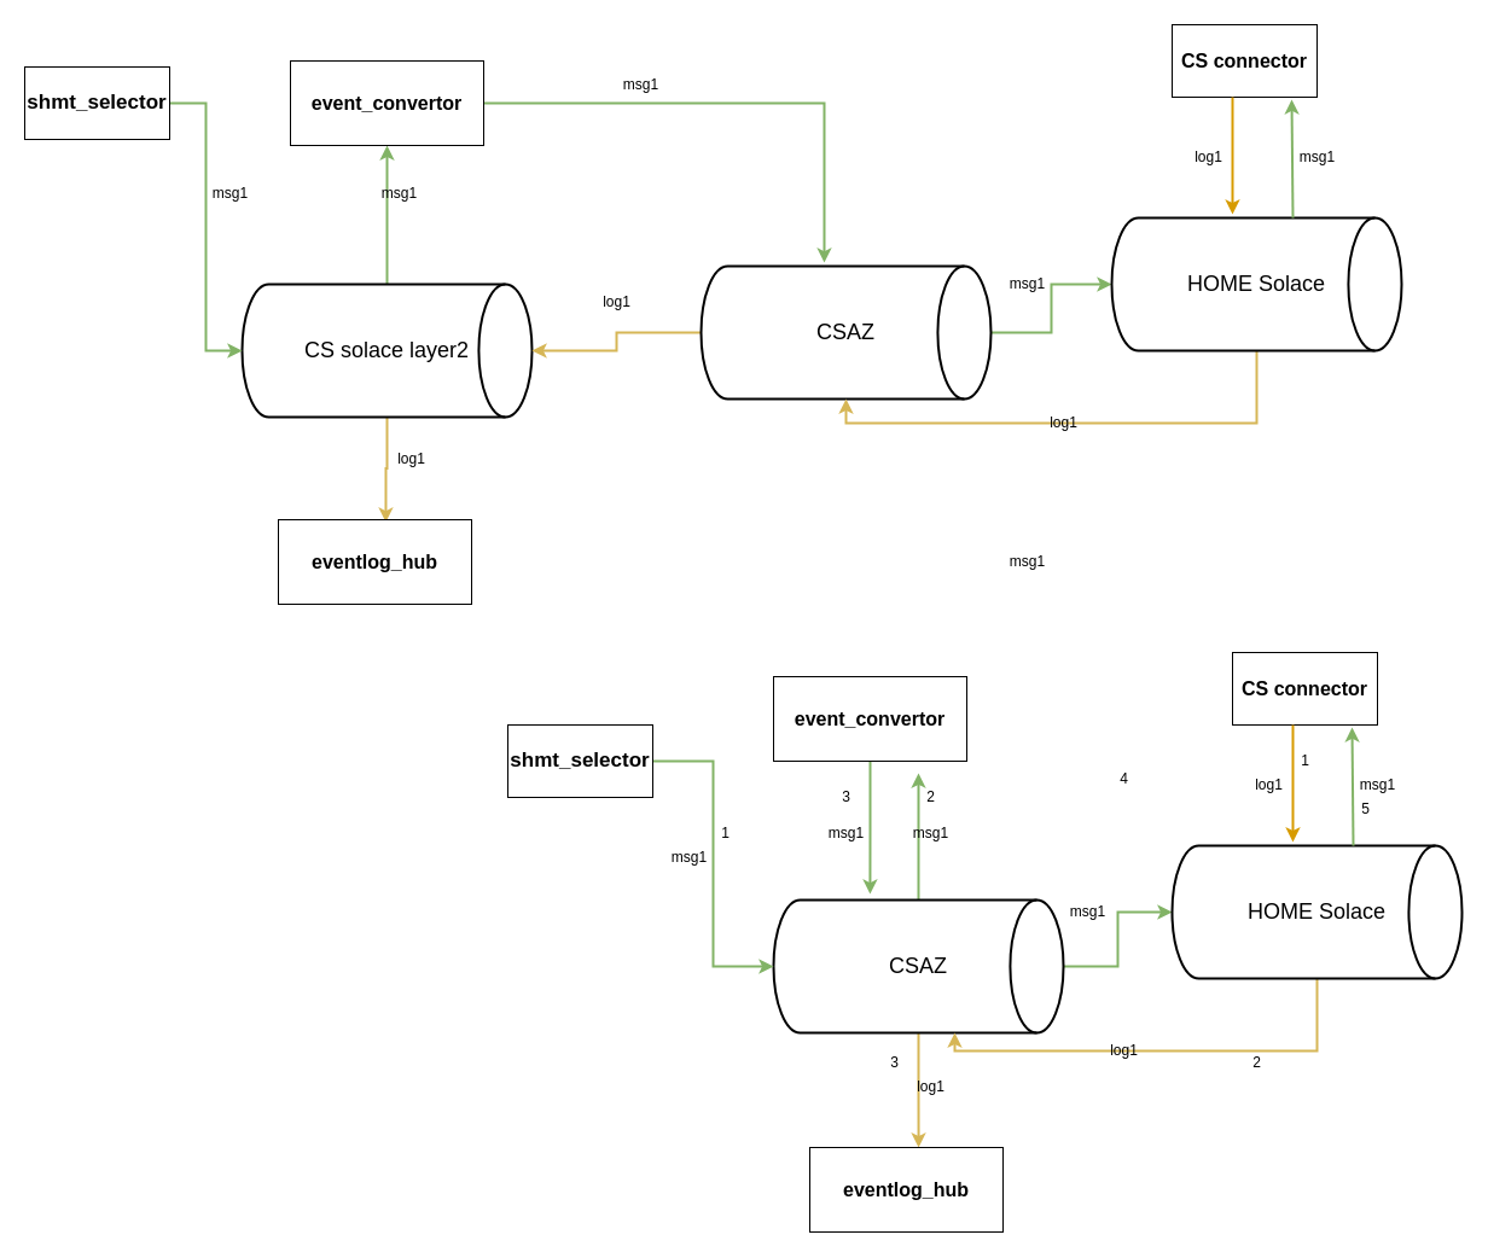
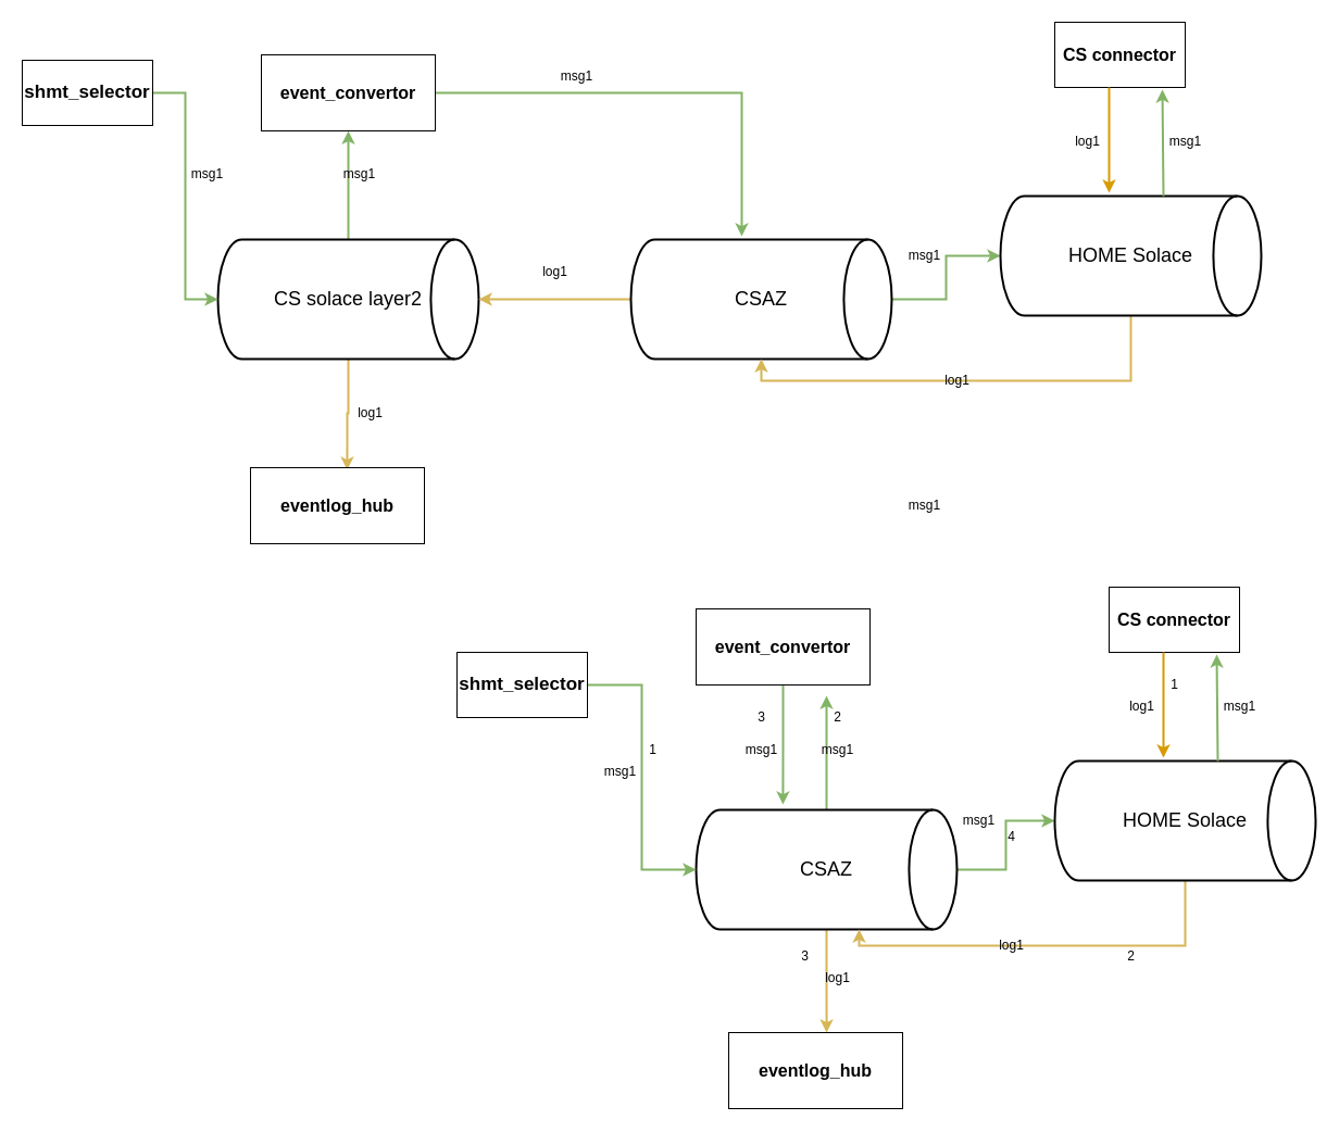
  <mxCell id="0" />
  <mxCell id="1" parent="0" />
  <mxCell id="2" style="edgeStyle=orthogonalEdgeStyle;rounded=0;orthogonalLoop=1;jettySize=auto;html=1;entryX=0.5;entryY=1;entryDx=0;entryDy=0;fillColor=#d5e8d4;strokeColor=#82b366;strokeWidth=2;" edge="1" parent="1" source="4" target="11"><mxGeometry relative="1" as="geometry" /></mxCell>
  <mxCell id="3" style="edgeStyle=orthogonalEdgeStyle;rounded=0;orthogonalLoop=1;jettySize=auto;html=1;entryX=0.556;entryY=0.029;entryDx=0;entryDy=0;entryPerimeter=0;strokeWidth=2;fillColor=#fff2cc;strokeColor=#d6b656;" edge="1" parent="1" source="4" target="12"><mxGeometry relative="1" as="geometry" /></mxCell>
- <mxCell id="4" value="&lt;font style=&quot;font-size: 18px&quot;&gt;CS solace layer2&lt;/font&gt;" style="strokeWidth=2;html=1;shape=mxgraph.flowchart.direct_data;whiteSpace=wrap;" vertex="1" parent="1"><mxGeometry x="200" y="235" width="240" height="110" as="geometry" /></mxCell>
+ <mxCell id="4" value="&lt;font style=&quot;font-size: 18px&quot;&gt;CS solace layer2&lt;/font&gt;" style="strokeWidth=2;html=1;shape=mxgraph.flowchart.direct_data;whiteSpace=wrap;" vertex="1" parent="1"><mxGeometry x="200" y="220" width="240" height="110" as="geometry" /></mxCell>
  <mxCell id="5" style="edgeStyle=orthogonalEdgeStyle;rounded=0;orthogonalLoop=1;jettySize=auto;html=1;entryX=1;entryY=0.5;entryDx=0;entryDy=0;entryPerimeter=0;fillColor=#fff2cc;strokeColor=#d6b656;strokeWidth=2;" edge="1" parent="1" source="7" target="4"><mxGeometry relative="1" as="geometry" /></mxCell>
  <mxCell id="6" style="edgeStyle=orthogonalEdgeStyle;rounded=0;orthogonalLoop=1;jettySize=auto;html=1;entryX=0;entryY=0.5;entryDx=0;entryDy=0;entryPerimeter=0;fillColor=#d5e8d4;strokeColor=#82b366;strokeWidth=2;" edge="1" parent="1" source="7" target="9"><mxGeometry relative="1" as="geometry" /></mxCell>
  <mxCell id="7" value="&lt;font style=&quot;font-size: 18px&quot;&gt;CSAZ&lt;/font&gt;" style="strokeWidth=2;html=1;shape=mxgraph.flowchart.direct_data;whiteSpace=wrap;" vertex="1" parent="1"><mxGeometry x="580" y="220" width="240" height="110" as="geometry" /></mxCell>
  <mxCell id="8" style="edgeStyle=orthogonalEdgeStyle;rounded=0;orthogonalLoop=1;jettySize=auto;html=1;fillColor=#fff2cc;strokeColor=#d6b656;strokeWidth=2;" edge="1" parent="1" source="9" target="7"><mxGeometry relative="1" as="geometry"><Array as="points"><mxPoint x="1040" y="350" /><mxPoint x="700" y="350" /></Array></mxGeometry></mxCell>
  <mxCell id="9" value="&lt;font style=&quot;font-size: 18px&quot;&gt;HOME Solace&lt;/font&gt;" style="strokeWidth=2;html=1;shape=mxgraph.flowchart.direct_data;whiteSpace=wrap;" vertex="1" parent="1"><mxGeometry x="920" y="180" width="240" height="110" as="geometry" /></mxCell>
  <mxCell id="10" style="edgeStyle=orthogonalEdgeStyle;rounded=0;orthogonalLoop=1;jettySize=auto;html=1;entryX=0.425;entryY=-0.027;entryDx=0;entryDy=0;entryPerimeter=0;fillColor=#d5e8d4;strokeColor=#82b366;strokeWidth=2;" edge="1" parent="1" source="11" target="7"><mxGeometry relative="1" as="geometry" /></mxCell>
  <mxCell id="11" value="&lt;font style=&quot;font-size: 16px&quot;&gt;&lt;b&gt;event_convertor&lt;/b&gt;&lt;/font&gt;" style="rounded=0;whiteSpace=wrap;html=1;" vertex="1" parent="1"><mxGeometry x="240" y="50" width="160" height="70" as="geometry" /></mxCell>
  <mxCell id="12" value="&lt;font style=&quot;font-size: 16px&quot;&gt;&lt;b&gt;eventlog_hub&lt;/b&gt;&lt;/font&gt;" style="rounded=0;whiteSpace=wrap;html=1;" vertex="1" parent="1"><mxGeometry x="230" y="430" width="160" height="70" as="geometry" /></mxCell>
  <mxCell id="13" value="msg1" style="text;html=1;align=center;verticalAlign=middle;resizable=0;points=[];autosize=1;" vertex="1" parent="1"><mxGeometry x="310" y="150" width="40" height="20" as="geometry" /></mxCell>
  <mxCell id="14" value="msg1" style="text;html=1;align=center;verticalAlign=middle;resizable=0;points=[];autosize=1;" vertex="1" parent="1"><mxGeometry x="510" y="60" width="40" height="20" as="geometry" /></mxCell>
  <mxCell id="15" value="msg1" style="text;html=1;align=center;verticalAlign=middle;resizable=0;points=[];autosize=1;" vertex="1" parent="1"><mxGeometry x="830" y="225" width="40" height="20" as="geometry" /></mxCell>
  <mxCell id="16" value="&lt;font style=&quot;font-size: 16px&quot;&gt;&lt;b&gt;CS connector&lt;/b&gt;&lt;/font&gt;" style="whiteSpace=wrap;html=1;" vertex="1" parent="1"><mxGeometry x="970" y="20" width="120" height="60" as="geometry" /></mxCell>
  <mxCell id="17" value="msg1" style="text;html=1;align=center;verticalAlign=middle;resizable=0;points=[];autosize=1;" vertex="1" parent="1"><mxGeometry x="1070" y="120" width="40" height="20" as="geometry" /></mxCell>
  <mxCell id="18" value="log1" style="text;html=1;align=center;verticalAlign=middle;resizable=0;points=[];autosize=1;" vertex="1" parent="1"><mxGeometry x="490" y="240" width="40" height="20" as="geometry" /></mxCell>
  <mxCell id="19" value="log1" style="text;html=1;align=center;verticalAlign=middle;resizable=0;points=[];autosize=1;" vertex="1" parent="1"><mxGeometry x="320" y="370" width="40" height="20" as="geometry" /></mxCell>
  <mxCell id="20" value="log1" style="text;html=1;align=center;verticalAlign=middle;resizable=0;points=[];autosize=1;" vertex="1" parent="1"><mxGeometry x="860" y="340" width="40" height="20" as="geometry" /></mxCell>
  <mxCell id="21" style="edgeStyle=orthogonalEdgeStyle;rounded=0;orthogonalLoop=1;jettySize=auto;html=1;endArrow=classic;endFill=1;entryX=0;entryY=0.5;entryDx=0;entryDy=0;entryPerimeter=0;fillColor=#d5e8d4;strokeColor=#82b366;strokeWidth=2;" edge="1" parent="1" source="22" target="4"><mxGeometry relative="1" as="geometry"><mxPoint x="120" y="280" as="targetPoint" /></mxGeometry></mxCell>
  <mxCell id="22" value="&lt;font style=&quot;font-size: 17px&quot;&gt;&lt;b&gt;shmt_selector&lt;/b&gt;&lt;/font&gt;" style="whiteSpace=wrap;html=1;" vertex="1" parent="1"><mxGeometry x="20" y="55" width="120" height="60" as="geometry" /></mxCell>
  <mxCell id="23" value="log1" style="text;html=1;align=center;verticalAlign=middle;resizable=0;points=[];autosize=1;" vertex="1" parent="1"><mxGeometry x="980" y="120" width="40" height="20" as="geometry" /></mxCell>
  <mxCell id="24" value="" style="endArrow=classic;html=1;entryX=0.825;entryY=1.033;entryDx=0;entryDy=0;entryPerimeter=0;fillColor=#d5e8d4;strokeColor=#82b366;strokeWidth=2;" edge="1" parent="1" target="16"><mxGeometry width="50" height="50" relative="1" as="geometry"><mxPoint x="1070" y="180" as="sourcePoint" /><mxPoint x="1120" y="130" as="targetPoint" /></mxGeometry></mxCell>
  <mxCell id="25" value="" style="endArrow=classic;html=1;endFill=1;fillColor=#ffe6cc;strokeColor=#d79b00;strokeWidth=2;" edge="1" parent="1"><mxGeometry width="50" height="50" relative="1" as="geometry"><mxPoint x="1020" y="80" as="sourcePoint" /><mxPoint x="1020" y="177" as="targetPoint" /><Array as="points"><mxPoint x="1020" y="160" /></Array></mxGeometry></mxCell>
  <mxCell id="26" value="msg1" style="text;html=1;align=center;verticalAlign=middle;resizable=0;points=[];autosize=1;" vertex="1" parent="1"><mxGeometry x="170" y="150" width="40" height="20" as="geometry" /></mxCell>
  <mxCell id="27" style="edgeStyle=orthogonalEdgeStyle;rounded=0;orthogonalLoop=1;jettySize=auto;html=1;entryX=0;entryY=0.5;entryDx=0;entryDy=0;entryPerimeter=0;fillColor=#d5e8d4;strokeColor=#82b366;strokeWidth=2;" edge="1" parent="1" source="30" target="32"><mxGeometry relative="1" as="geometry" /></mxCell>
  <mxCell id="28" style="edgeStyle=orthogonalEdgeStyle;rounded=0;orthogonalLoop=1;jettySize=auto;html=1;endArrow=classic;endFill=1;strokeWidth=2;fillColor=#d5e8d4;strokeColor=#82b366;" edge="1" parent="1" source="30"><mxGeometry relative="1" as="geometry"><mxPoint x="760" y="640" as="targetPoint" /></mxGeometry></mxCell>
  <mxCell id="29" style="edgeStyle=orthogonalEdgeStyle;rounded=0;orthogonalLoop=1;jettySize=auto;html=1;entryX=0.563;entryY=0;entryDx=0;entryDy=0;entryPerimeter=0;endArrow=classic;endFill=1;strokeWidth=2;fillColor=#fff2cc;strokeColor=#d6b656;" edge="1" parent="1" source="30" target="35"><mxGeometry relative="1" as="geometry" /></mxCell>
  <mxCell id="30" value="&lt;font style=&quot;font-size: 18px&quot;&gt;CSAZ&lt;/font&gt;" style="strokeWidth=2;html=1;shape=mxgraph.flowchart.direct_data;whiteSpace=wrap;" vertex="1" parent="1"><mxGeometry x="640" y="745" width="240" height="110" as="geometry" /></mxCell>
  <mxCell id="31" style="edgeStyle=orthogonalEdgeStyle;rounded=0;orthogonalLoop=1;jettySize=auto;html=1;fillColor=#fff2cc;strokeColor=#d6b656;strokeWidth=2;" edge="1" parent="1" source="32" target="30"><mxGeometry relative="1" as="geometry"><Array as="points"><mxPoint x="1090" y="870" /><mxPoint x="790" y="870" /></Array></mxGeometry></mxCell>
  <mxCell id="32" value="&lt;font style=&quot;font-size: 18px&quot;&gt;HOME Solace&lt;/font&gt;" style="strokeWidth=2;html=1;shape=mxgraph.flowchart.direct_data;whiteSpace=wrap;" vertex="1" parent="1"><mxGeometry x="970" y="700" width="240" height="110" as="geometry" /></mxCell>
  <mxCell id="33" style="edgeStyle=orthogonalEdgeStyle;rounded=0;orthogonalLoop=1;jettySize=auto;html=1;entryX=0.333;entryY=-0.045;entryDx=0;entryDy=0;entryPerimeter=0;endArrow=classic;endFill=1;strokeWidth=2;fillColor=#d5e8d4;strokeColor=#82b366;" edge="1" parent="1" source="34" target="30"><mxGeometry relative="1" as="geometry" /></mxCell>
  <mxCell id="34" value="&lt;font style=&quot;font-size: 16px&quot;&gt;&lt;b&gt;event_convertor&lt;/b&gt;&lt;/font&gt;" style="rounded=0;whiteSpace=wrap;html=1;" vertex="1" parent="1"><mxGeometry x="640" y="560" width="160" height="70" as="geometry" /></mxCell>
  <mxCell id="35" value="&lt;font style=&quot;font-size: 16px&quot;&gt;&lt;b&gt;eventlog_hub&lt;/b&gt;&lt;/font&gt;" style="rounded=0;whiteSpace=wrap;html=1;" vertex="1" parent="1"><mxGeometry x="670" y="950" width="160" height="70" as="geometry" /></mxCell>
  <mxCell id="36" value="msg1" style="text;html=1;align=center;verticalAlign=middle;resizable=0;points=[];autosize=1;" vertex="1" parent="1"><mxGeometry x="830" y="455" width="40" height="20" as="geometry" /></mxCell>
  <mxCell id="37" value="msg1" style="text;html=1;align=center;verticalAlign=middle;resizable=0;points=[];autosize=1;" vertex="1" parent="1"><mxGeometry x="880" y="745" width="40" height="20" as="geometry" /></mxCell>
  <mxCell id="38" value="&lt;font style=&quot;font-size: 16px&quot;&gt;&lt;b&gt;CS connector&lt;/b&gt;&lt;/font&gt;" style="whiteSpace=wrap;html=1;" vertex="1" parent="1"><mxGeometry x="1020" y="540" width="120" height="60" as="geometry" /></mxCell>
  <mxCell id="39" value="msg1" style="text;html=1;align=center;verticalAlign=middle;resizable=0;points=[];autosize=1;" vertex="1" parent="1"><mxGeometry x="1120" y="640" width="40" height="20" as="geometry" /></mxCell>
  <mxCell id="40" value="log1" style="text;html=1;align=center;verticalAlign=middle;resizable=0;points=[];autosize=1;" vertex="1" parent="1"><mxGeometry x="910" y="860" width="40" height="20" as="geometry" /></mxCell>
  <mxCell id="41" style="edgeStyle=orthogonalEdgeStyle;rounded=0;orthogonalLoop=1;jettySize=auto;html=1;endArrow=classic;endFill=1;entryX=0;entryY=0.5;entryDx=0;entryDy=0;entryPerimeter=0;fillColor=#d5e8d4;strokeColor=#82b366;strokeWidth=2;" edge="1" parent="1" source="42" target="30"><mxGeometry relative="1" as="geometry"><mxPoint x="250" y="795" as="targetPoint" /></mxGeometry></mxCell>
  <mxCell id="42" value="&lt;font style=&quot;font-size: 17px&quot;&gt;&lt;b&gt;shmt_selector&lt;/b&gt;&lt;/font&gt;" style="whiteSpace=wrap;html=1;" vertex="1" parent="1"><mxGeometry x="420" y="600" width="120" height="60" as="geometry" /></mxCell>
  <mxCell id="43" value="log1" style="text;html=1;align=center;verticalAlign=middle;resizable=0;points=[];autosize=1;" vertex="1" parent="1"><mxGeometry x="1030" y="640" width="40" height="20" as="geometry" /></mxCell>
  <mxCell id="44" value="" style="endArrow=classic;html=1;entryX=0.825;entryY=1.033;entryDx=0;entryDy=0;entryPerimeter=0;fillColor=#d5e8d4;strokeColor=#82b366;strokeWidth=2;" edge="1" parent="1" target="38"><mxGeometry width="50" height="50" relative="1" as="geometry"><mxPoint x="1120" y="700" as="sourcePoint" /><mxPoint x="1170" y="650" as="targetPoint" /></mxGeometry></mxCell>
  <mxCell id="45" value="" style="endArrow=classic;html=1;endFill=1;fillColor=#ffe6cc;strokeColor=#d79b00;strokeWidth=2;" edge="1" parent="1"><mxGeometry width="50" height="50" relative="1" as="geometry"><mxPoint x="1070" y="600" as="sourcePoint" /><mxPoint x="1070" y="697" as="targetPoint" /><Array as="points"><mxPoint x="1070" y="680" /></Array></mxGeometry></mxCell>
  <mxCell id="46" value="msg1" style="text;html=1;align=center;verticalAlign=middle;resizable=0;points=[];autosize=1;" vertex="1" parent="1"><mxGeometry x="550" y="700" width="40" height="20" as="geometry" /></mxCell>
  <mxCell id="47" value="msg1" style="text;html=1;align=center;verticalAlign=middle;resizable=0;points=[];autosize=1;" vertex="1" parent="1"><mxGeometry x="750" y="680" width="40" height="20" as="geometry" /></mxCell>
  <mxCell id="48" value="msg1" style="text;html=1;align=center;verticalAlign=middle;resizable=0;points=[];autosize=1;" vertex="1" parent="1"><mxGeometry x="680" y="680" width="40" height="20" as="geometry" /></mxCell>
  <mxCell id="49" value="log1" style="text;html=1;align=center;verticalAlign=middle;resizable=0;points=[];autosize=1;" vertex="1" parent="1"><mxGeometry x="750" y="890" width="40" height="20" as="geometry" /></mxCell>
  <mxCell id="50" value="1" style="text;html=1;align=center;verticalAlign=middle;resizable=0;points=[];autosize=1;" vertex="1" parent="1"><mxGeometry x="590" y="680" width="20" height="20" as="geometry" /></mxCell>
  <mxCell id="51" value="2" style="text;html=1;align=center;verticalAlign=middle;resizable=0;points=[];autosize=1;" vertex="1" parent="1"><mxGeometry x="760" y="650" width="20" height="20" as="geometry" /></mxCell>
  <mxCell id="52" value="3" style="text;html=1;align=center;verticalAlign=middle;resizable=0;points=[];autosize=1;" vertex="1" parent="1"><mxGeometry x="690" y="650" width="20" height="20" as="geometry" /></mxCell>
- <mxCell id="53" value="4" style="text;html=1;align=center;verticalAlign=middle;resizable=0;points=[];autosize=1;" vertex="1" parent="1"><mxGeometry x="920" y="635" width="20" height="20" as="geometry" /></mxCell>
- <mxCell id="54" value="5" style="text;html=1;align=center;verticalAlign=middle;resizable=0;points=[];autosize=1;" vertex="1" parent="1"><mxGeometry x="1120" y="660" width="20" height="20" as="geometry" /></mxCell>
+ <mxCell id="53" value="4" style="text;html=1;align=center;verticalAlign=middle;resizable=0;points=[];autosize=1;" vertex="1" parent="1"><mxGeometry x="920" y="760" width="20" height="20" as="geometry" /></mxCell>
  <mxCell id="55" value="1" style="text;html=1;align=center;verticalAlign=middle;resizable=0;points=[];autosize=1;" vertex="1" parent="1"><mxGeometry x="1070" y="620" width="20" height="20" as="geometry" /></mxCell>
  <mxCell id="56" value="2" style="text;html=1;align=center;verticalAlign=middle;resizable=0;points=[];autosize=1;" vertex="1" parent="1"><mxGeometry x="1030" y="870" width="20" height="20" as="geometry" /></mxCell>
  <mxCell id="57" value="3" style="text;html=1;align=center;verticalAlign=middle;resizable=0;points=[];autosize=1;" vertex="1" parent="1"><mxGeometry x="730" y="870" width="20" height="20" as="geometry" /></mxCell>
